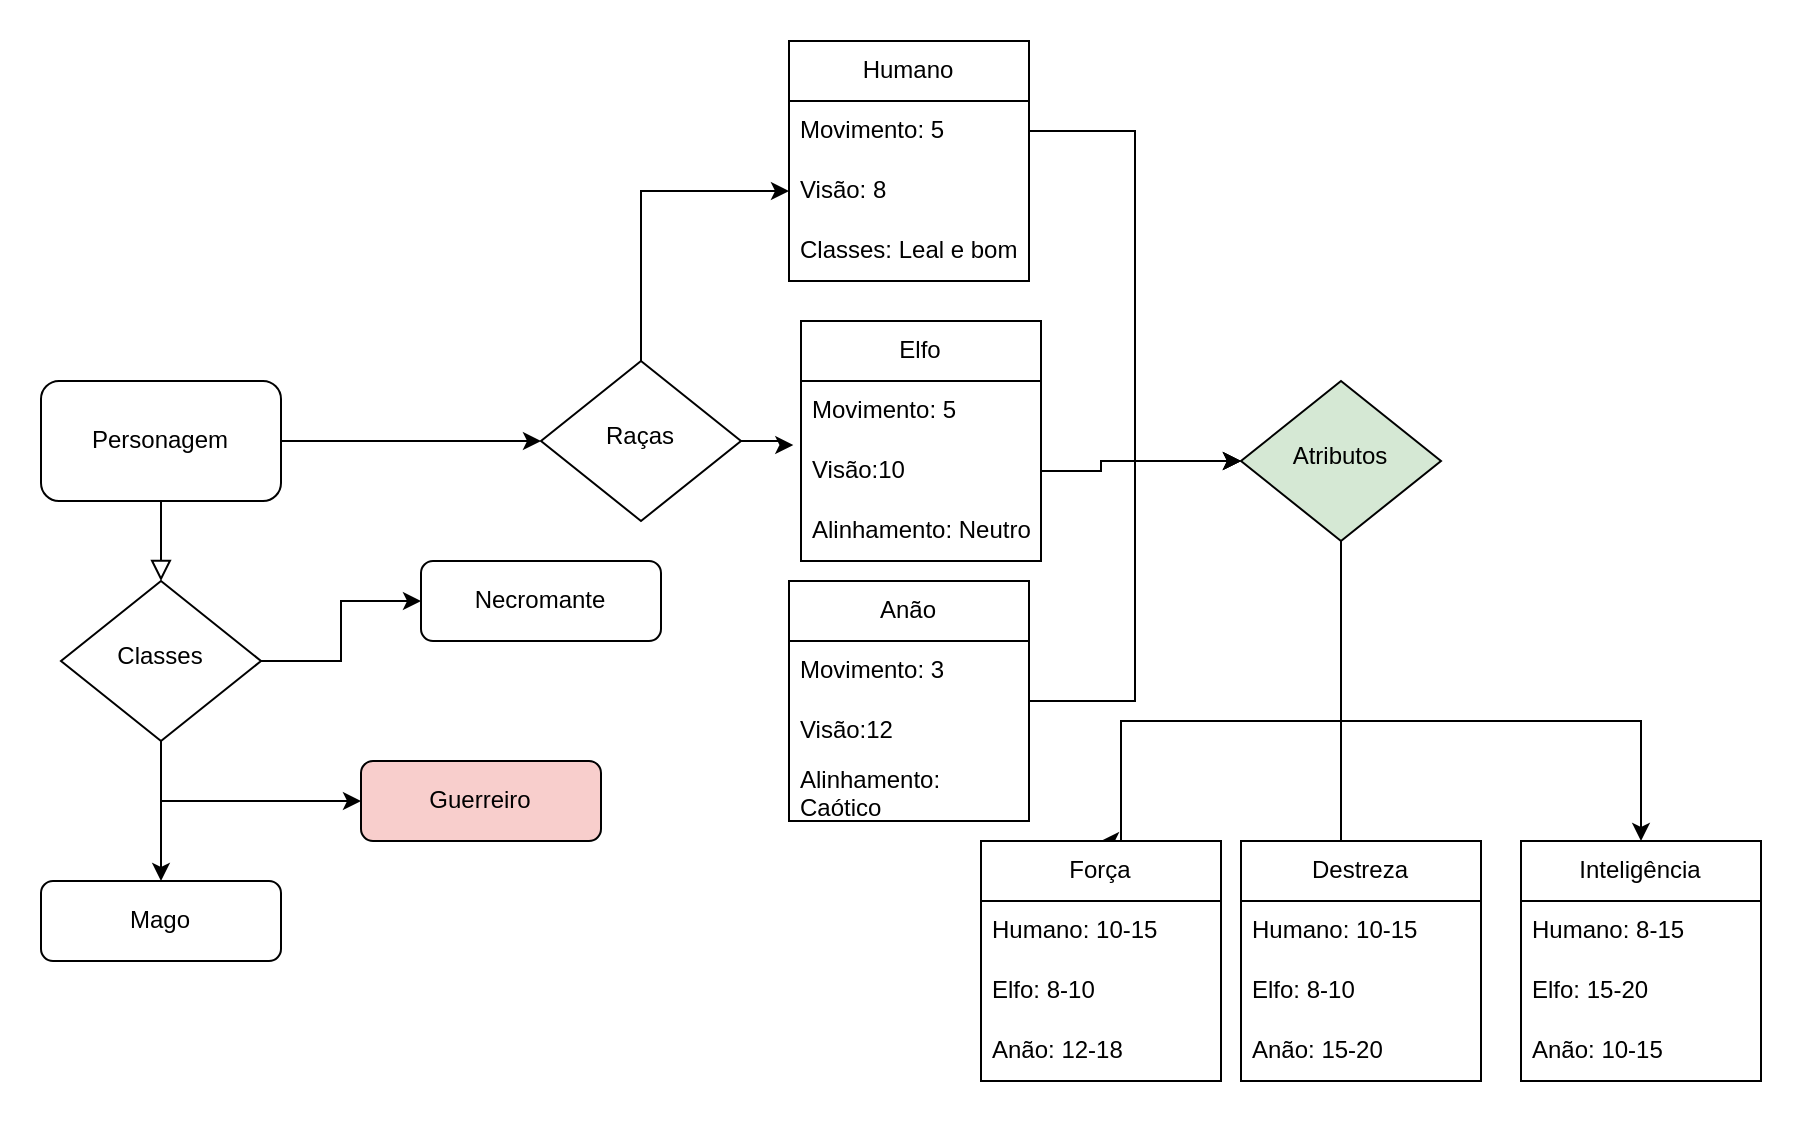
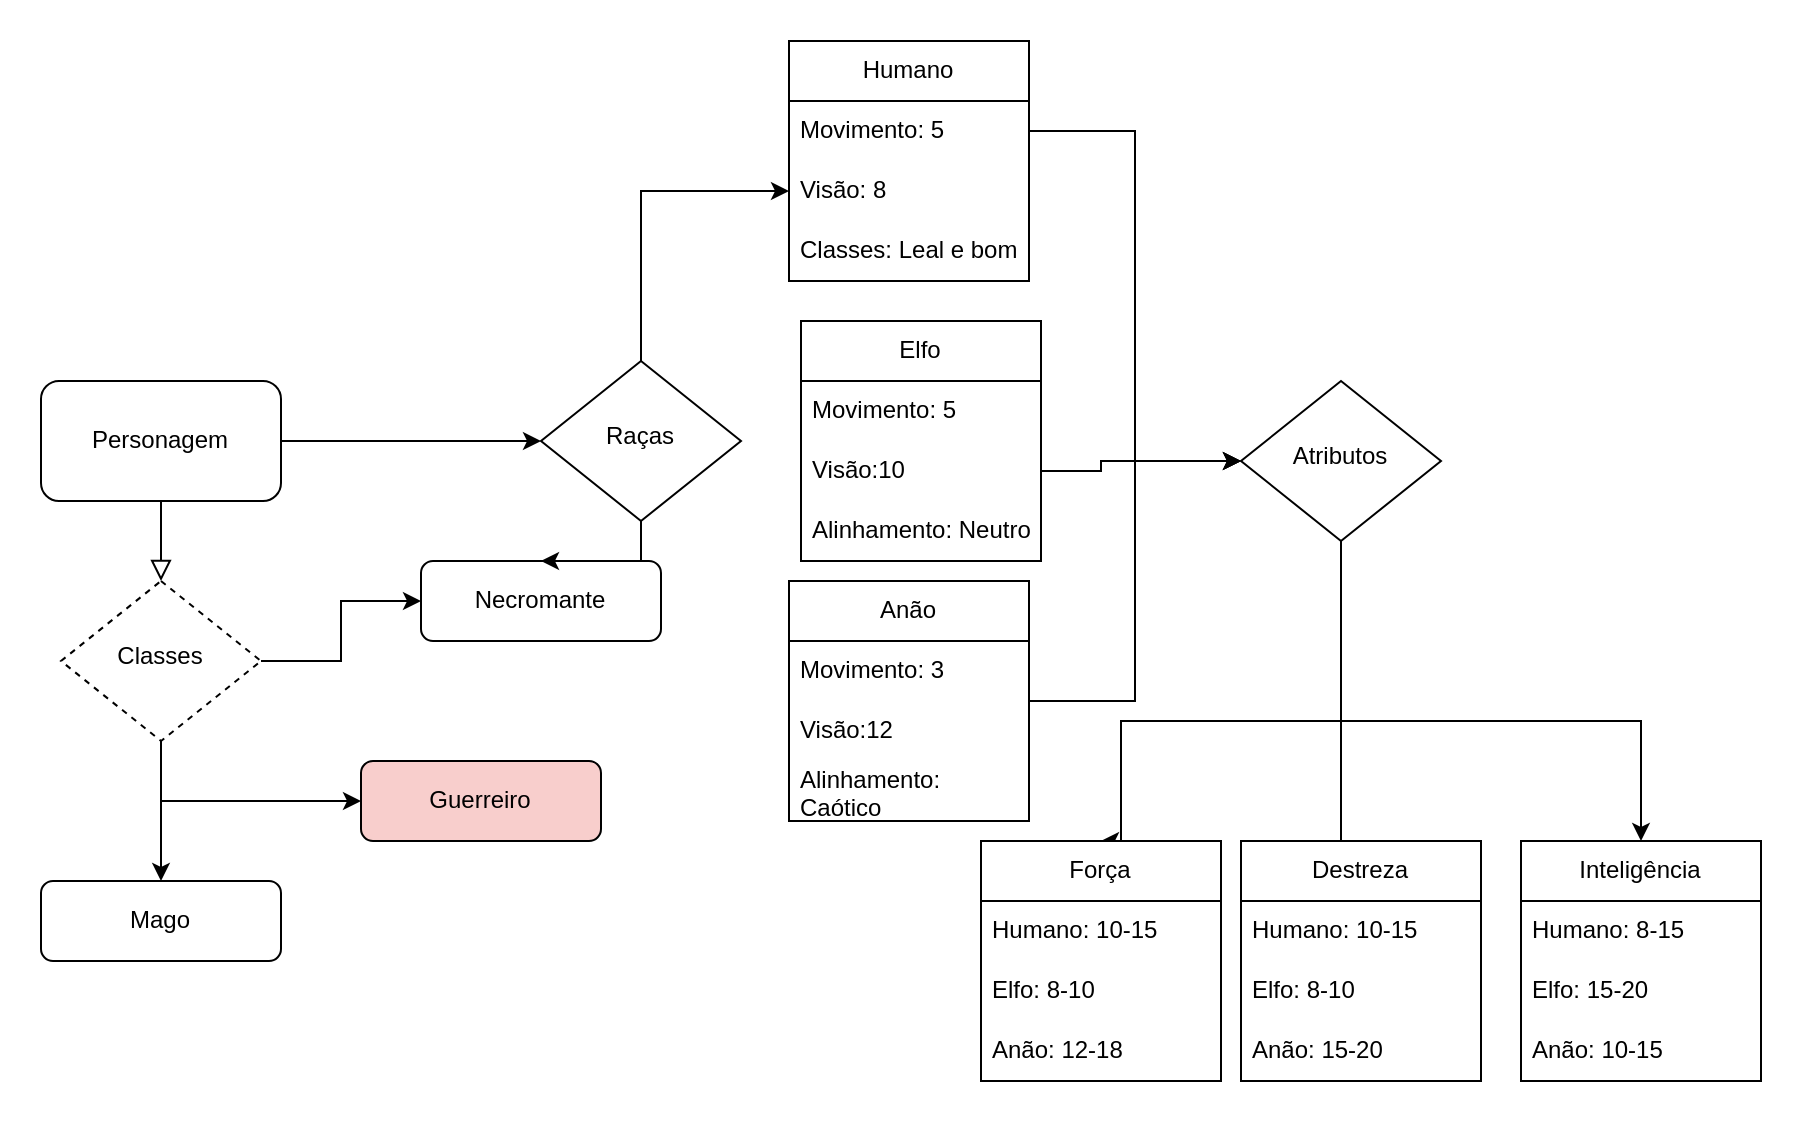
  <mxCell id="0" />
  <mxCell id="1" parent="0" />
  <mxCell id="2" value="" style="rounded=0;html=1;jettySize=auto;orthogonalLoop=1;fontSize=11;endArrow=block;endFill=0;endSize=8;strokeWidth=1;shadow=0;labelBackgroundColor=none;edgeStyle=orthogonalEdgeStyle;" parent="1" source="4" target="8" edge="1"><mxGeometry relative="1" as="geometry" /></mxCell>
  <mxCell id="3" style="edgeStyle=orthogonalEdgeStyle;rounded=0;orthogonalLoop=1;jettySize=auto;html=1;entryX=0;entryY=0.5;entryDx=0;entryDy=0;" edge="1" parent="1" source="4" target="14"><mxGeometry relative="1" as="geometry"><mxPoint x="440" y="220" as="targetPoint" /></mxGeometry></mxCell>
  <mxCell id="4" value="Personagem" style="rounded=1;whiteSpace=wrap;html=1;fontSize=12;glass=0;strokeWidth=1;shadow=0;" parent="1" vertex="1"><mxGeometry x="20" y="190" width="120" height="60" as="geometry" /></mxCell>
  <mxCell id="5" style="edgeStyle=orthogonalEdgeStyle;rounded=0;orthogonalLoop=1;jettySize=auto;html=1;" edge="1" parent="1" source="8" target="10"><mxGeometry relative="1" as="geometry" /></mxCell>
  <mxCell id="6" style="edgeStyle=orthogonalEdgeStyle;rounded=0;orthogonalLoop=1;jettySize=auto;html=1;entryX=0;entryY=0.5;entryDx=0;entryDy=0;" edge="1" parent="1" source="8" target="11"><mxGeometry relative="1" as="geometry" /></mxCell>
  <mxCell id="7" value="" style="edgeStyle=orthogonalEdgeStyle;rounded=0;orthogonalLoop=1;jettySize=auto;html=1;" edge="1" parent="1" source="8" target="9"><mxGeometry relative="1" as="geometry"><Array as="points"><mxPoint x="300" y="400" /><mxPoint x="300" y="400" /></Array></mxGeometry></mxCell>
- <mxCell id="8" value="Classes" style="rhombus;whiteSpace=wrap;html=1;shadow=0;fontFamily=Helvetica;fontSize=12;align=center;strokeWidth=1;spacing=6;spacingTop=-4;" parent="1" vertex="1"><mxGeometry x="30" y="290" width="100" height="80" as="geometry" /></mxCell>
+ <mxCell id="8" value="Classes" style="rhombus;whiteSpace=wrap;html=1;shadow=0;fontFamily=Helvetica;fontSize=12;align=center;strokeWidth=1;spacing=6;spacingTop=-4;dashed=1;" parent="1" vertex="1"><mxGeometry x="30" y="290" width="100" height="80" as="geometry" /></mxCell>
  <mxCell id="9" value="Guerreiro" style="rounded=1;whiteSpace=wrap;html=1;fontSize=12;glass=0;strokeWidth=1;shadow=0;fillColor=#f8cecc;" parent="1" vertex="1"><mxGeometry x="180" y="380" width="120" height="40" as="geometry" /></mxCell>
  <mxCell id="10" value="Mago" style="rounded=1;whiteSpace=wrap;html=1;fontSize=12;glass=0;strokeWidth=1;shadow=0;" vertex="1" parent="1"><mxGeometry x="20" y="440" width="120" height="40" as="geometry" /></mxCell>
  <mxCell id="11" value="Necromante" style="rounded=1;whiteSpace=wrap;html=1;fontSize=12;glass=0;strokeWidth=1;shadow=0;" vertex="1" parent="1"><mxGeometry x="210" y="280" width="120" height="40" as="geometry" /></mxCell>
  <mxCell id="12" style="edgeStyle=orthogonalEdgeStyle;rounded=0;orthogonalLoop=1;jettySize=auto;html=1;entryX=0;entryY=0.5;entryDx=0;entryDy=0;" edge="1" parent="1" source="14" target="34"><mxGeometry relative="1" as="geometry"><mxPoint x="420" y="230" as="targetPoint" /></mxGeometry></mxCell>
- <mxCell id="13" style="edgeStyle=orthogonalEdgeStyle;rounded=0;orthogonalLoop=1;jettySize=auto;html=1;entryX=-0.032;entryY=0.067;entryDx=0;entryDy=0;entryPerimeter=0;" edge="1" parent="1" source="14" target="38"><mxGeometry relative="1" as="geometry"><mxPoint x="430" y="220" as="targetPoint" /></mxGeometry></mxCell>
+ <mxCell id="13" style="edgeStyle=orthogonalEdgeStyle;rounded=0;orthogonalLoop=1;jettySize=auto;html=1;" edge="1" parent="1" source="14" target="11"><mxGeometry relative="1" as="geometry"><mxPoint x="430" y="220" as="targetPoint" /></mxGeometry></mxCell>
  <mxCell id="14" value="Raças" style="rhombus;whiteSpace=wrap;html=1;shadow=0;fontFamily=Helvetica;fontSize=12;align=center;strokeWidth=1;spacing=6;spacingTop=-4;" vertex="1" parent="1"><mxGeometry x="270" y="180" width="100" height="80" as="geometry" /></mxCell>
  <mxCell id="15" style="edgeStyle=orthogonalEdgeStyle;rounded=0;orthogonalLoop=1;jettySize=auto;html=1;exitX=1;exitY=0.5;exitDx=0;exitDy=0;" edge="1" parent="1" source="38" target="19"><mxGeometry relative="1" as="geometry"><mxPoint x="540" y="230.059" as="sourcePoint" /><Array as="points"><mxPoint x="550" y="230" /></Array></mxGeometry></mxCell>
  <mxCell id="16" style="edgeStyle=orthogonalEdgeStyle;rounded=0;orthogonalLoop=1;jettySize=auto;html=1;entryX=0.5;entryY=0;entryDx=0;entryDy=0;" edge="1" parent="1" source="19" target="24"><mxGeometry relative="1" as="geometry"><Array as="points"><mxPoint x="670" y="440" /></Array></mxGeometry></mxCell>
  <mxCell id="17" style="edgeStyle=orthogonalEdgeStyle;rounded=0;orthogonalLoop=1;jettySize=auto;html=1;entryX=0.5;entryY=0;entryDx=0;entryDy=0;" edge="1" parent="1" source="19" target="28"><mxGeometry relative="1" as="geometry"><Array as="points"><mxPoint x="670" y="360" /><mxPoint x="820" y="360" /></Array></mxGeometry></mxCell>
  <mxCell id="18" style="edgeStyle=orthogonalEdgeStyle;rounded=0;orthogonalLoop=1;jettySize=auto;html=1;entryX=0.5;entryY=0;entryDx=0;entryDy=0;" edge="1" parent="1" source="19" target="20"><mxGeometry relative="1" as="geometry"><Array as="points"><mxPoint x="670" y="360" /><mxPoint x="560" y="360" /></Array></mxGeometry></mxCell>
- <mxCell id="19" value="Atributos" style="rhombus;whiteSpace=wrap;html=1;shadow=0;fontFamily=Helvetica;fontSize=12;align=center;strokeWidth=1;spacing=6;spacingTop=-4;fillColor=#d5e8d4;" vertex="1" parent="1"><mxGeometry x="620" y="190" width="100" height="80" as="geometry" /></mxCell>
+ <mxCell id="19" value="Atributos" style="rhombus;whiteSpace=wrap;html=1;shadow=0;fontFamily=Helvetica;fontSize=12;align=center;strokeWidth=1;spacing=6;spacingTop=-4;" vertex="1" parent="1"><mxGeometry x="620" y="190" width="100" height="80" as="geometry" /></mxCell>
  <mxCell id="20" value="Força" style="swimlane;fontStyle=0;childLayout=stackLayout;horizontal=1;startSize=30;horizontalStack=0;resizeParent=1;resizeParentMax=0;resizeLast=0;collapsible=1;marginBottom=0;whiteSpace=wrap;html=1;" vertex="1" parent="1"><mxGeometry x="490" y="420" width="120" height="120" as="geometry" /></mxCell>
  <mxCell id="21" value="Humano: 10-15" style="text;strokeColor=none;fillColor=none;align=left;verticalAlign=middle;spacingLeft=4;spacingRight=4;overflow=hidden;points=[[0,0.5],[1,0.5]];portConstraint=eastwest;rotatable=0;whiteSpace=wrap;html=1;" vertex="1" parent="20"><mxGeometry y="30" width="120" height="30" as="geometry" /></mxCell>
  <mxCell id="22" value="Elfo: 8-10" style="text;strokeColor=none;fillColor=none;align=left;verticalAlign=middle;spacingLeft=4;spacingRight=4;overflow=hidden;points=[[0,0.5],[1,0.5]];portConstraint=eastwest;rotatable=0;whiteSpace=wrap;html=1;" vertex="1" parent="20"><mxGeometry y="60" width="120" height="30" as="geometry" /></mxCell>
  <mxCell id="23" value="Anão: 12-18" style="text;strokeColor=none;fillColor=none;align=left;verticalAlign=middle;spacingLeft=4;spacingRight=4;overflow=hidden;points=[[0,0.5],[1,0.5]];portConstraint=eastwest;rotatable=0;whiteSpace=wrap;html=1;" vertex="1" parent="20"><mxGeometry y="90" width="120" height="30" as="geometry" /></mxCell>
  <mxCell id="24" value="Destreza" style="swimlane;fontStyle=0;childLayout=stackLayout;horizontal=1;startSize=30;horizontalStack=0;resizeParent=1;resizeParentMax=0;resizeLast=0;collapsible=1;marginBottom=0;whiteSpace=wrap;html=1;" vertex="1" parent="1"><mxGeometry x="620" y="420" width="120" height="120" as="geometry" /></mxCell>
  <mxCell id="25" value="Humano: 10-15" style="text;strokeColor=none;fillColor=none;align=left;verticalAlign=middle;spacingLeft=4;spacingRight=4;overflow=hidden;points=[[0,0.5],[1,0.5]];portConstraint=eastwest;rotatable=0;whiteSpace=wrap;html=1;" vertex="1" parent="24"><mxGeometry y="30" width="120" height="30" as="geometry" /></mxCell>
  <mxCell id="26" value="Elfo: 8-10" style="text;strokeColor=none;fillColor=none;align=left;verticalAlign=middle;spacingLeft=4;spacingRight=4;overflow=hidden;points=[[0,0.5],[1,0.5]];portConstraint=eastwest;rotatable=0;whiteSpace=wrap;html=1;" vertex="1" parent="24"><mxGeometry y="60" width="120" height="30" as="geometry" /></mxCell>
  <mxCell id="27" value="Anão: 15-20" style="text;strokeColor=none;fillColor=none;align=left;verticalAlign=middle;spacingLeft=4;spacingRight=4;overflow=hidden;points=[[0,0.5],[1,0.5]];portConstraint=eastwest;rotatable=0;whiteSpace=wrap;html=1;" vertex="1" parent="24"><mxGeometry y="90" width="120" height="30" as="geometry" /></mxCell>
  <mxCell id="28" value="Inteligência" style="swimlane;fontStyle=0;childLayout=stackLayout;horizontal=1;startSize=30;horizontalStack=0;resizeParent=1;resizeParentMax=0;resizeLast=0;collapsible=1;marginBottom=0;whiteSpace=wrap;html=1;" vertex="1" parent="1"><mxGeometry x="760" y="420" width="120" height="120" as="geometry" /></mxCell>
  <mxCell id="29" value="Humano: 8-15" style="text;strokeColor=none;fillColor=none;align=left;verticalAlign=middle;spacingLeft=4;spacingRight=4;overflow=hidden;points=[[0,0.5],[1,0.5]];portConstraint=eastwest;rotatable=0;whiteSpace=wrap;html=1;" vertex="1" parent="28"><mxGeometry y="30" width="120" height="30" as="geometry" /></mxCell>
  <mxCell id="30" value="Elfo: 15-20" style="text;strokeColor=none;fillColor=none;align=left;verticalAlign=middle;spacingLeft=4;spacingRight=4;overflow=hidden;points=[[0,0.5],[1,0.5]];portConstraint=eastwest;rotatable=0;whiteSpace=wrap;html=1;" vertex="1" parent="28"><mxGeometry y="60" width="120" height="30" as="geometry" /></mxCell>
  <mxCell id="31" value="Anão: 10-15" style="text;strokeColor=none;fillColor=none;align=left;verticalAlign=middle;spacingLeft=4;spacingRight=4;overflow=hidden;points=[[0,0.5],[1,0.5]];portConstraint=eastwest;rotatable=0;whiteSpace=wrap;html=1;" vertex="1" parent="28"><mxGeometry y="90" width="120" height="30" as="geometry" /></mxCell>
  <mxCell id="32" value="Humano" style="swimlane;fontStyle=0;childLayout=stackLayout;horizontal=1;startSize=30;horizontalStack=0;resizeParent=1;resizeParentMax=0;resizeLast=0;collapsible=1;marginBottom=0;whiteSpace=wrap;html=1;" vertex="1" parent="1"><mxGeometry x="394" y="20" width="120" height="120" as="geometry" /></mxCell>
  <mxCell id="33" value="Movimento: 5" style="text;strokeColor=none;fillColor=none;align=left;verticalAlign=middle;spacingLeft=4;spacingRight=4;overflow=hidden;points=[[0,0.5],[1,0.5]];portConstraint=eastwest;rotatable=0;whiteSpace=wrap;html=1;" vertex="1" parent="32"><mxGeometry y="30" width="120" height="30" as="geometry" /></mxCell>
  <mxCell id="34" value="Visão: 8" style="text;strokeColor=none;fillColor=none;align=left;verticalAlign=middle;spacingLeft=4;spacingRight=4;overflow=hidden;points=[[0,0.5],[1,0.5]];portConstraint=eastwest;rotatable=0;whiteSpace=wrap;html=1;" vertex="1" parent="32"><mxGeometry y="60" width="120" height="30" as="geometry" /></mxCell>
  <mxCell id="35" value="Classes: Leal e bom" style="text;strokeColor=none;fillColor=none;align=left;verticalAlign=middle;spacingLeft=4;spacingRight=4;overflow=hidden;points=[[0,0.5],[1,0.5]];portConstraint=eastwest;rotatable=0;whiteSpace=wrap;html=1;" vertex="1" parent="32"><mxGeometry y="90" width="120" height="30" as="geometry" /></mxCell>
  <mxCell id="36" value="Elfo" style="swimlane;fontStyle=0;childLayout=stackLayout;horizontal=1;startSize=30;horizontalStack=0;resizeParent=1;resizeParentMax=0;resizeLast=0;collapsible=1;marginBottom=0;whiteSpace=wrap;html=1;" vertex="1" parent="1"><mxGeometry x="400" width="120" height="120" as="geometry" y="160" /></mxCell>
  <mxCell id="37" value="Movimento: 5" style="text;strokeColor=none;fillColor=none;align=left;verticalAlign=middle;spacingLeft=4;spacingRight=4;overflow=hidden;points=[[0,0.5],[1,0.5]];portConstraint=eastwest;rotatable=0;whiteSpace=wrap;html=1;" vertex="1" parent="36"><mxGeometry y="30" width="120" height="30" as="geometry" /></mxCell>
  <mxCell id="38" value="Visão:10" style="text;strokeColor=none;fillColor=none;align=left;verticalAlign=middle;spacingLeft=4;spacingRight=4;overflow=hidden;points=[[0,0.5],[1,0.5]];portConstraint=eastwest;rotatable=0;whiteSpace=wrap;html=1;" vertex="1" parent="36"><mxGeometry y="60" width="120" height="30" as="geometry" /></mxCell>
  <mxCell id="39" value="Alinhamento: Neutro" style="text;strokeColor=none;fillColor=none;align=left;verticalAlign=middle;spacingLeft=4;spacingRight=4;overflow=hidden;points=[[0,0.5],[1,0.5]];portConstraint=eastwest;rotatable=0;whiteSpace=wrap;html=1;" vertex="1" parent="36"><mxGeometry y="90" width="120" height="30" as="geometry" /></mxCell>
  <mxCell id="40" style="edgeStyle=orthogonalEdgeStyle;rounded=0;orthogonalLoop=1;jettySize=auto;html=1;entryX=0;entryY=0.5;entryDx=0;entryDy=0;" edge="1" parent="1" source="33" target="19"><mxGeometry relative="1" as="geometry" /></mxCell>
  <mxCell id="41" style="edgeStyle=orthogonalEdgeStyle;rounded=0;orthogonalLoop=1;jettySize=auto;html=1;entryX=0;entryY=0.5;entryDx=0;entryDy=0;" edge="1" parent="1" source="42" target="19"><mxGeometry relative="1" as="geometry" /></mxCell>
  <mxCell id="42" value="Anão" style="swimlane;fontStyle=0;childLayout=stackLayout;horizontal=1;startSize=30;horizontalStack=0;resizeParent=1;resizeParentMax=0;resizeLast=0;collapsible=1;marginBottom=0;whiteSpace=wrap;html=1;" vertex="1" parent="1"><mxGeometry x="394" y="290" width="120" height="120" as="geometry" /></mxCell>
  <mxCell id="43" value="Movimento: 3" style="text;strokeColor=none;fillColor=none;align=left;verticalAlign=middle;spacingLeft=4;spacingRight=4;overflow=hidden;points=[[0,0.5],[1,0.5]];portConstraint=eastwest;rotatable=0;whiteSpace=wrap;html=1;" vertex="1" parent="42"><mxGeometry y="30" width="120" height="30" as="geometry" /></mxCell>
  <mxCell id="44" value="Visão:12" style="text;strokeColor=none;fillColor=none;align=left;verticalAlign=middle;spacingLeft=4;spacingRight=4;overflow=hidden;points=[[0,0.5],[1,0.5]];portConstraint=eastwest;rotatable=0;whiteSpace=wrap;html=1;" vertex="1" parent="42"><mxGeometry y="60" width="120" height="30" as="geometry" /></mxCell>
  <mxCell id="45" value="Alinhamento: Caótico" style="text;strokeColor=none;fillColor=none;align=left;verticalAlign=middle;spacingLeft=4;spacingRight=4;overflow=hidden;points=[[0,0.5],[1,0.5]];portConstraint=eastwest;rotatable=0;whiteSpace=wrap;html=1;" vertex="1" parent="42"><mxGeometry y="90" width="120" height="30" as="geometry" /></mxCell>
